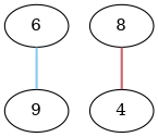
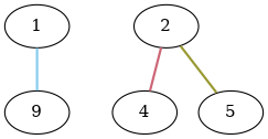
  graph {
    rankdir=BT
    edge [style=bold]
    n1 [label=9]
-   1 [label=6]
+   1
    4
-   2 [label=8]
+   2
+   5
    n1 -- 1 [color="#88CCEE"]
    4 -- 2 [color="#CC6677"]
+   5 -- 2 [color="#999933"]
  }
